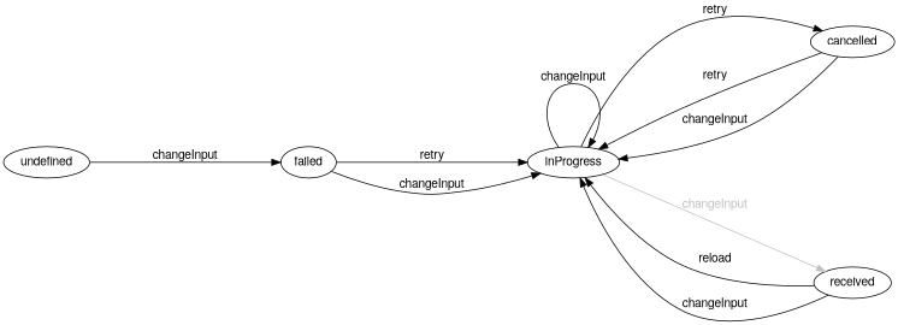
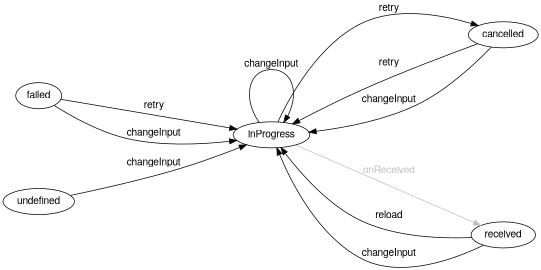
  digraph {
    fontname="Helvetica,Arial,sans-serif"
    nodesep=1
    rankdir=LR
    ranksep=2
    node [fontname="Helvetica,Arial,sans-serif"]
    edge [color=black fontcolor=black fontname="Helvetica,Arial,sans-serif"]
    inProgress
    cancelled
    received
    failed
    undefined
    inProgress -> inProgress [label=changeInput]
    inProgress -> cancelled [label=retry]
-   inProgress -> received [color=gray fontcolor=gray label=changeInput]
+   inProgress -> received [color=gray fontcolor=gray label=onReceived]
    cancelled -> inProgress [label=retry]
    cancelled -> inProgress [label=changeInput]
    received -> inProgress [label=reload]
    received -> inProgress [label=changeInput]
    failed -> inProgress [label=retry]
    failed -> inProgress [label=changeInput]
-   undefined -> failed [label=changeInput]
+   undefined -> inProgress [label=changeInput]
  }
